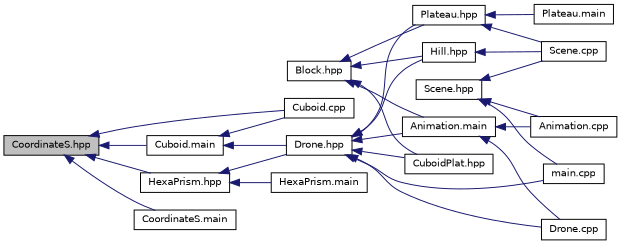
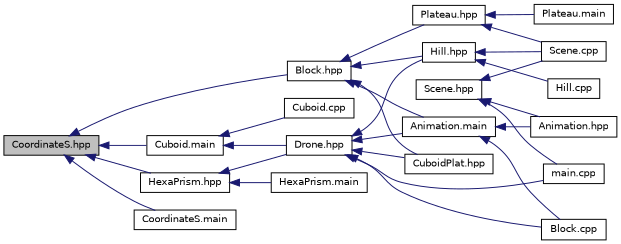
  digraph {
    rankdir=LR
    node [color=black fillcolor=white fontname=Helvetica fontsize=10 shape=record style=filled]
    edge [color=midnightblue dir=back fontname=Helvetica fontsize=10 labelfontname=Helvetica labelfontsize=10 style=solid]
    n1 [fillcolor=grey75 fontcolor=black height=0.2 label="CoordinateS.hpp" width=0.4]
    n2 [height=0.2 label="Block.hpp" width=0.4]
    n3 [height=0.2 label="Cuboid.main" width=0.4]
    n4 [height=0.2 label="HexaPrism.hpp" width=0.4]
    n5 [height=0.2 label="CoordinateS.main" width=0.4]
    n6 [height=0.2 label="Animation.main" width=0.4]
    n7 [height=0.2 label="CuboidPlat.hpp" width=0.4]
    n8 [height=0.2 label="Hill.hpp" width=0.4]
    n9 [height=0.2 label="Plateau.hpp" width=0.4]
    n10 [height=0.2 label="Drone.hpp" width=0.4]
    n11 [height=0.2 label="Cuboid.cpp" width=0.4]
    n12 [height=0.2 label="HexaPrism.main" width=0.4]
-   n13 [height=0.2 label="Animation.cpp" width=0.4]
-   n14 [height=0.2 label="Drone.cpp" width=0.4]
+   n13 [height=0.2 label="Animation.hpp" width=0.4]
+   n14 [height=0.2 label="Block.cpp" width=0.4]
    n15 [height=0.2 label="Scene.cpp" width=0.4]
+   n16 [height=0.2 label="Hill.cpp" width=0.4]
    n17 [height=0.2 label="Plateau.main" width=0.4]
    n18 [height=0.2 label="main.cpp" width=0.4]
    n19 [height=0.2 label="Scene.hpp" width=0.4]
-   n1 -> n11
+   n1 -> n2
    n1 -> n3
    n1 -> n4
    n1 -> n5
    n2 -> n6
    n2 -> n7
    n2 -> n8
    n2 -> n9
    n3 -> n10
    n3 -> n11
    n4 -> n10
    n4 -> n12
    n6 -> n13
    n6 -> n14
    n8 -> n15
+   n8 -> n16
    n9 -> n15
    n9 -> n17
    n10 -> n6
    n10 -> n7
    n10 -> n8
-   n10 -> n9
    n10 -> n14
    n10 -> n18
    n19 -> n13
    n19 -> n15
    n19 -> n18
  }
